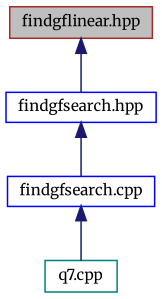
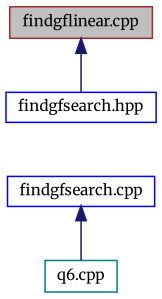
  digraph {
    fontname=Merriweather
    node [color=blue fillcolor=white fontname=Merriweather fontsize=10 shape=record style=filled]
    edge [color=midnightblue dir=back fontname=Merriweather fontsize=10 labelfontname=Helvetica labelfontsize=10 style=solid]
-   n1 [color=brown fillcolor=grey75 fontcolor=black height=0.2 label="findgflinear.hpp" width=0.4]
+   n1 [color=brown fillcolor=grey75 fontcolor=black height=0.2 label="findgflinear.cpp" width=0.4]
    n2 [height=0.2 label="findgfsearch.hpp" width=0.4]
    n3 [height=0.2 label="findgfsearch.cpp" width=0.4]
-   n4 [color=teal height=0.2 label="q7.cpp" width=0.4]
+   n4 [color=teal height=0.2 label="q6.cpp" width=0.4]
    n1 -> n2
-   n2 -> n3
    n3 -> n4
  }
